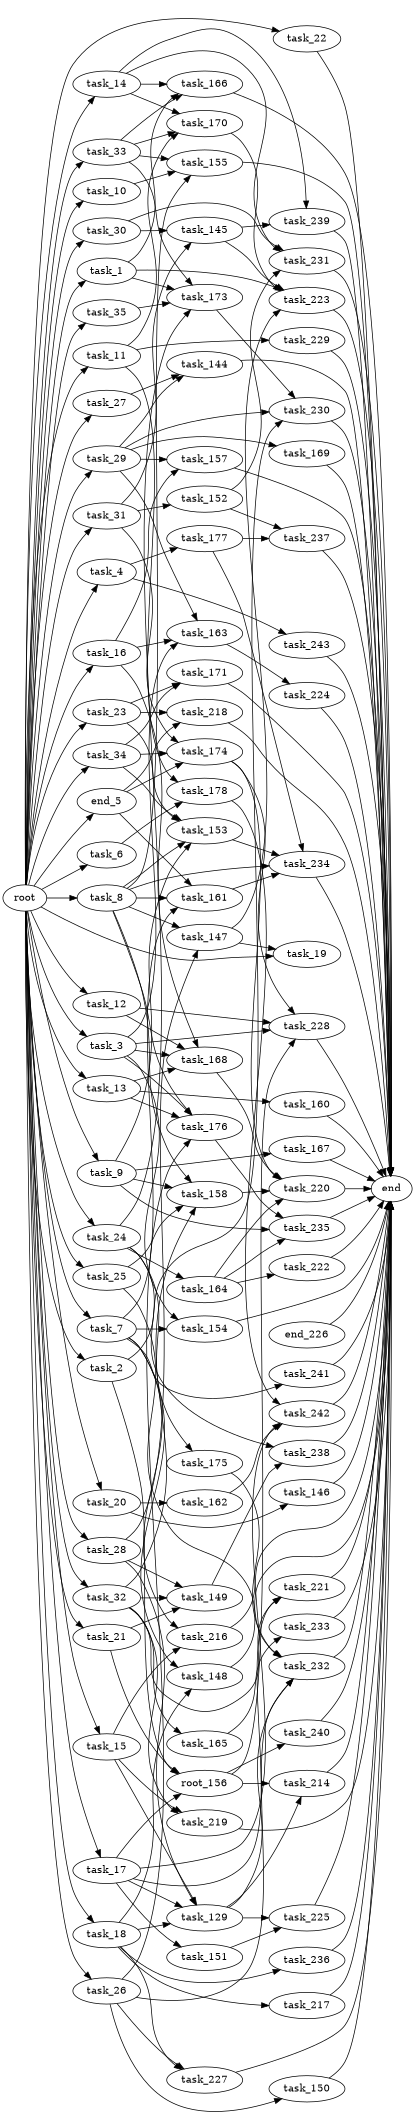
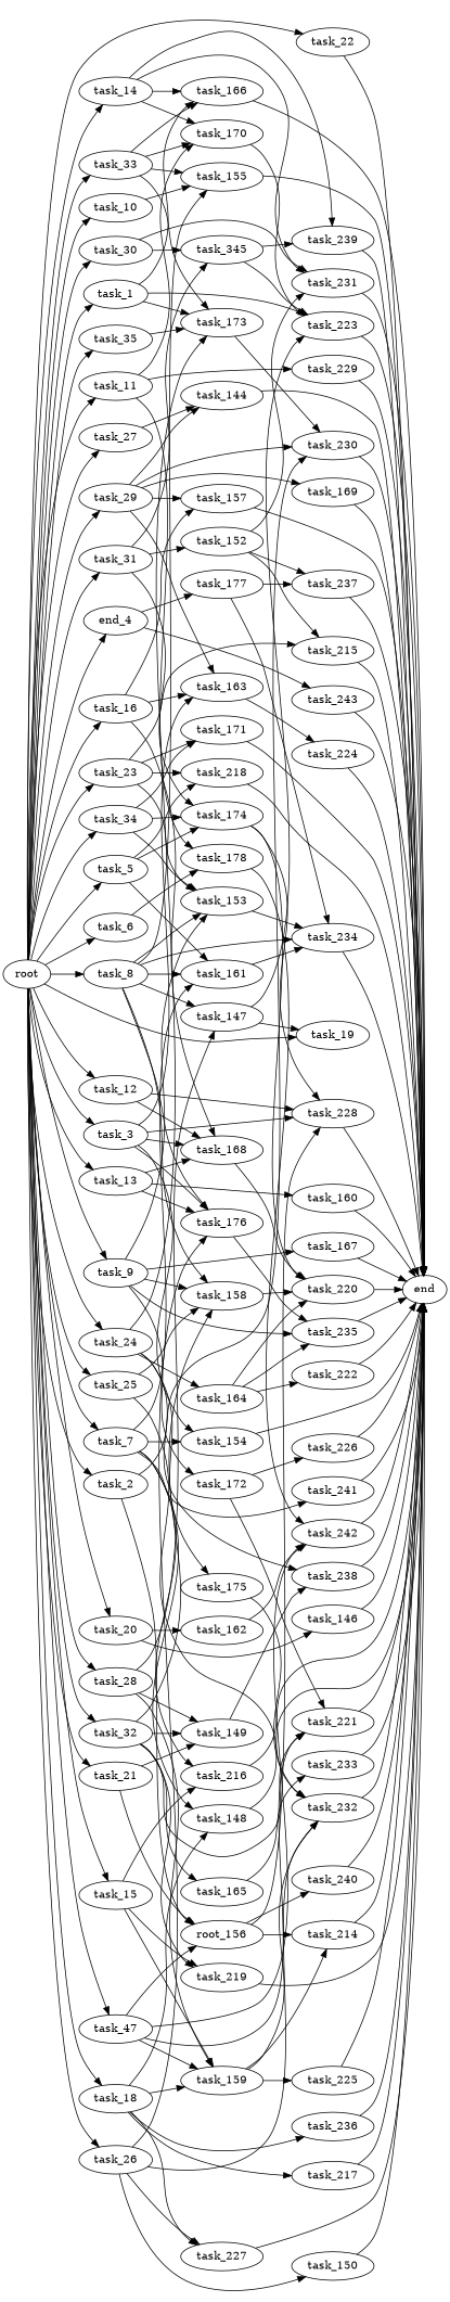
  digraph {
    rankdir=LR
    root
    task_11
    task_2
    task_21
    task_23
    task_35
    task_33
    task_14
    task_3
    task_18
    task_28
    task_22
-   task_5 [label=end_5]
+   task_5
    task_30
    task_9
    task_27
    task_29
    task_34
    task_8
    task_15
    task_24
    task_31
    task_12
    task_32
    task_10
    task_1
    task_20
-   task_4
+   task_4 [label=end_4]
    task_13
    task_16
    task_26
    task_25
    task_19
-   task_17
+   task_17 [label=task_47]
    task_6
    task_7
    task_170
    task_178
    task_229
    n40 [label=root_156]
    task_230
    task_149
+   task_215
    task_171
    task_153
    task_218
    task_173
    task_155
    task_166
    task_239
    task_231
    task_176
    task_168
    task_163
    task_154
    task_228
    task_217
    task_236
    task_227
-   task_159 [label=task_129]
+   task_159
    task_148
    task_147
    end
    task_161
    task_174
-   task_145
+   task_145 [label=task_345]
    task_235
    task_158
+   task_172
    task_167
    task_144
    task_157
    task_169
    task_234
    task_216
    task_219
    task_164
    task_238
    task_175
    task_152
    task_165
    task_221
    task_223
    task_162
    task_146
    task_243
    task_177
    task_160
    task_232
    task_150
    task_242
-   task_151
    task_241
    task_233
    task_214
    task_240
    task_220
    task_222
    task_224
    task_237
-   task_226 [label=end_226]
+   task_226
    task_225
    root -> task_11
    root -> task_2
    root -> task_21
    root -> task_23
    root -> task_35
    root -> task_33
    root -> task_14
    root -> task_3
    root -> task_18
    root -> task_28
    root -> task_22
    root -> task_5
    root -> task_30
    root -> task_9
    root -> task_27
    root -> task_29
    root -> task_34
    root -> task_8
    root -> task_15
    root -> task_24
    root -> task_31
    root -> task_12
    root -> task_32
    root -> task_10
    root -> task_1
    root -> task_20
    root -> task_4
    root -> task_13
    root -> task_16
    root -> task_26
    root -> task_25
    root -> task_19
    root -> task_17
    root -> task_6
    root -> task_7
    task_11 -> task_170
    task_11 -> task_178
    task_11 -> task_229
    task_2 -> n40
    task_2 -> task_230
    task_21 -> n40
    task_21 -> task_149
+   task_23 -> task_215
    task_23 -> task_171
    task_23 -> task_153
    task_23 -> task_218
    task_35 -> task_173
    task_33 -> task_170
    task_33 -> task_173
    task_33 -> task_155
    task_33 -> task_166
    task_14 -> task_170
    task_14 -> task_166
    task_14 -> task_239
    task_14 -> task_231
    task_3 -> task_176
    task_3 -> task_168
    task_3 -> task_163
    task_3 -> task_154
    task_3 -> task_228
    task_18 -> task_217
    task_18 -> task_236
    task_18 -> task_227
    task_18 -> task_159
    task_18 -> task_148
    task_28 -> task_149
    task_28 -> task_159
    task_28 -> task_147
    task_22 -> end
    task_5 -> task_218
    task_5 -> task_161
    task_5 -> task_174
    task_30 -> task_231
    task_30 -> task_145
    task_9 -> task_153
    task_9 -> task_235
    task_9 -> task_158
+   task_9 -> task_172
    task_9 -> task_167
    task_27 -> task_144
    task_29 -> task_230
    task_29 -> task_163
    task_29 -> task_144
    task_29 -> task_157
    task_29 -> task_169
    task_34 -> task_171
    task_34 -> task_153
    task_34 -> task_174
    task_8 -> task_153
    task_8 -> task_155
    task_8 -> task_176
    task_8 -> task_147
    task_8 -> task_161
    task_8 -> task_158
    task_8 -> task_234
    task_15 -> task_159
    task_15 -> task_216
    task_15 -> task_219
    task_24 -> task_173
    task_24 -> task_164
    task_24 -> task_238
    task_24 -> task_175
    task_31 -> task_174
    task_31 -> task_145
    task_31 -> task_152
    task_12 -> task_168
    task_12 -> task_228
    task_32 -> task_149
    task_32 -> task_158
    task_32 -> task_219
    task_32 -> task_165
    task_32 -> task_221
    task_10 -> task_155
    task_1 -> task_173
    task_1 -> task_166
    task_1 -> task_223
    task_20 -> task_162
    task_20 -> task_146
    task_4 -> task_243
    task_4 -> task_177
    task_13 -> task_176
    task_13 -> task_168
    task_13 -> task_160
    task_16 -> task_168
    task_16 -> task_163
    task_16 -> task_157
    task_26 -> task_176
    task_26 -> task_227
    task_26 -> task_232
    task_26 -> task_150
    task_25 -> task_158
    task_25 -> task_232
    task_17 -> n40
    task_17 -> task_159
    task_17 -> task_221
    task_17 -> task_242
-   task_17 -> task_151
    task_6 -> task_178
    task_7 -> task_154
    task_7 -> task_148
    task_7 -> task_161
    task_7 -> task_216
    task_7 -> task_241
    task_170 -> task_223
    task_178 -> task_242
    task_229 -> end
    n40 -> task_228
    n40 -> task_214
    n40 -> task_240
    task_230 -> end
    task_149 -> task_238
+   task_215 -> end
    task_171 -> end
    task_153 -> task_234
    task_218 -> end
    task_173 -> task_230
    task_155 -> end
    task_166 -> end
    task_239 -> end
    task_231 -> end
    task_176 -> task_235
    task_168 -> task_220
    task_163 -> task_224
    task_154 -> end
    task_228 -> end
    task_217 -> end
    task_236 -> end
    task_227 -> end
    task_159 -> task_232
    task_159 -> task_214
    task_159 -> task_225
    task_148 -> end
    task_147 -> task_19
    task_147 -> task_223
    task_161 -> task_234
    task_174 -> task_228
    task_174 -> task_220
    task_145 -> task_239
    task_145 -> task_223
    task_235 -> end
    task_158 -> task_220
+   task_172 -> task_221
+   task_172 -> task_226
    task_167 -> end
    task_144 -> end
    task_157 -> end
    task_169 -> end
    task_234 -> end
    task_216 -> end
    task_219 -> end
    task_164 -> task_235
    task_164 -> task_220
    task_164 -> task_222
    task_238 -> end
    task_175 -> task_232
+   task_152 -> task_215
    task_152 -> task_231
    task_152 -> task_237
    task_165 -> task_233
    task_221 -> end
    task_223 -> end
    task_162 -> task_242
    task_146 -> end
    task_243 -> end
    task_177 -> task_234
    task_177 -> task_237
    task_160 -> end
    task_232 -> end
    task_150 -> end
    task_242 -> end
-   task_151 -> task_225
    task_241 -> end
    task_233 -> end
    task_214 -> end
    task_240 -> end
    task_220 -> end
    task_222 -> end
    task_224 -> end
    task_237 -> end
    task_226 -> end
    task_225 -> end
  }
